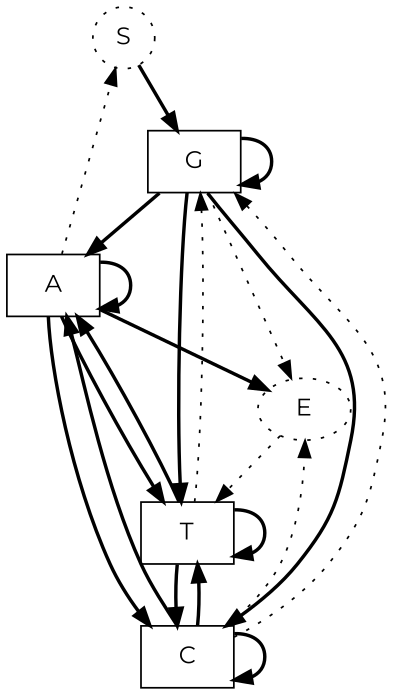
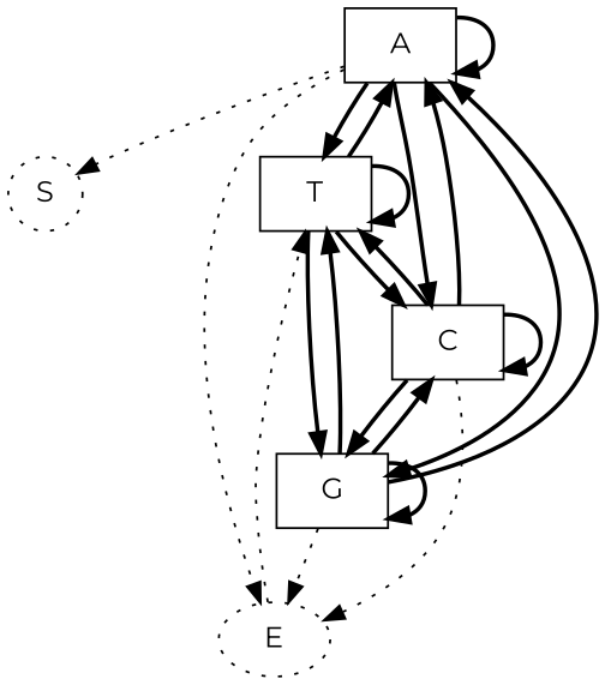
  digraph {
    fontname=Montserrat
    rankdir=TB
    node [fontname=Montserrat shape=rect]
    edge [fontname=Montserrat style=bold]
    n1 [label=S shape=circle style=dotted]
    n2 [label=A]
    n3 [label=T]
    n4 [label=G]
    n5 [label=C]
    n6 [label=E style=dotted shape=""]
    n2 -> n1 [style=dotted]
    n2 -> n2
    n2 -> n3
-   n1 -> n4
+   n2 -> n4
    n2 -> n5
-   n2 -> n6
+   n2 -> n6 [style=dotted]
    n3 -> n2
    n3 -> n3
-   n3 -> n4 [style=dotted]
+   n3 -> n4
    n3 -> n5
    n4 -> n2
    n4 -> n3
    n4 -> n4
    n4 -> n5
    n4 -> n6 [style=dotted]
    n5 -> n2
    n5 -> n3
-   n5 -> n4 [style=dotted]
+   n5 -> n4
    n5 -> n5
    n5 -> n6 [style=dotted]
    n6 -> n3 [style=dotted]
  }
